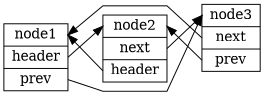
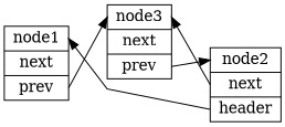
  digraph {
    rankdir=LR
    splines=polyline
    node [shape=record]
    edge [headport=p1 tailport=p2]
-   n1 [label="<p1> node1 |<p2> header|<p3>prev "]
+   n1 [label="<p1> node1 |<p2> next|<p3>prev "]
    n2 [label="<p1> node2 |<p2> next|<p3>header "]
    n3 [label="<p1> node3 |<p2> next|<p3>prev "]
-   n1 -> n2
    n1 -> n3 [tailport=p3]
    n2 -> n1 [tailport=p3]
    n2 -> n3
-   n3 -> n1
    n3 -> n2 [tailport=p3]
  }
